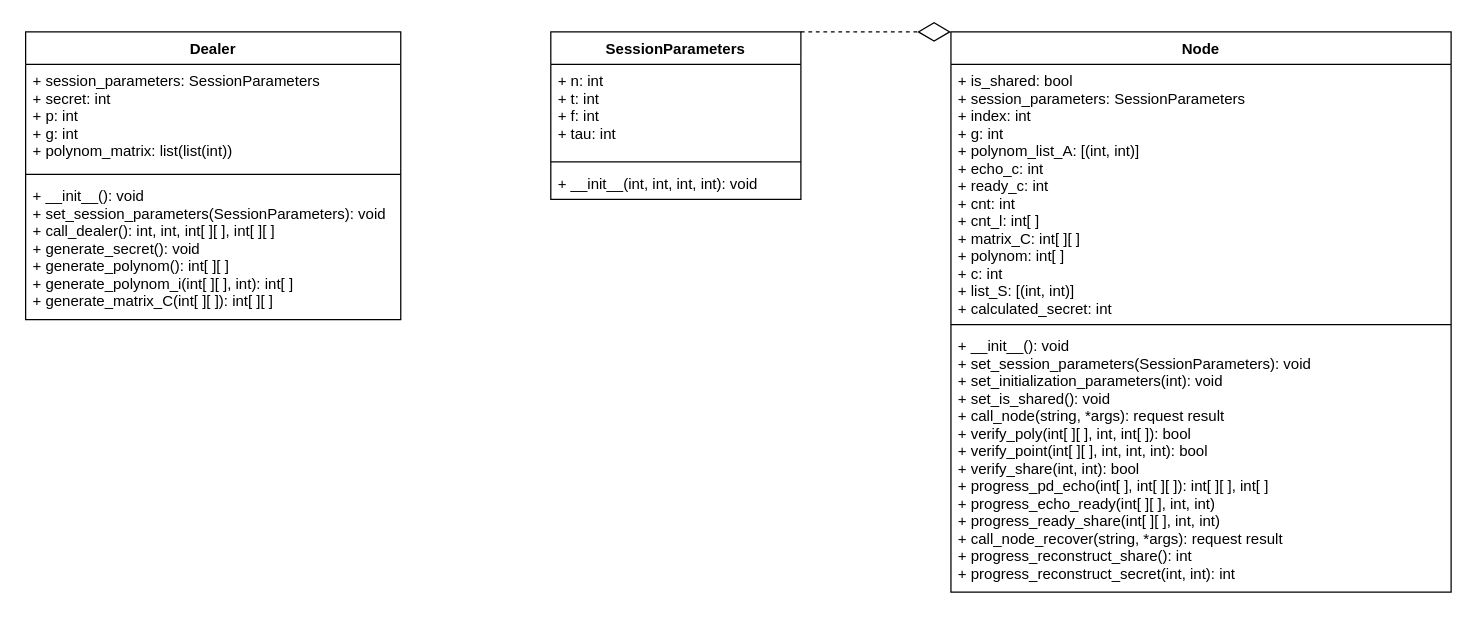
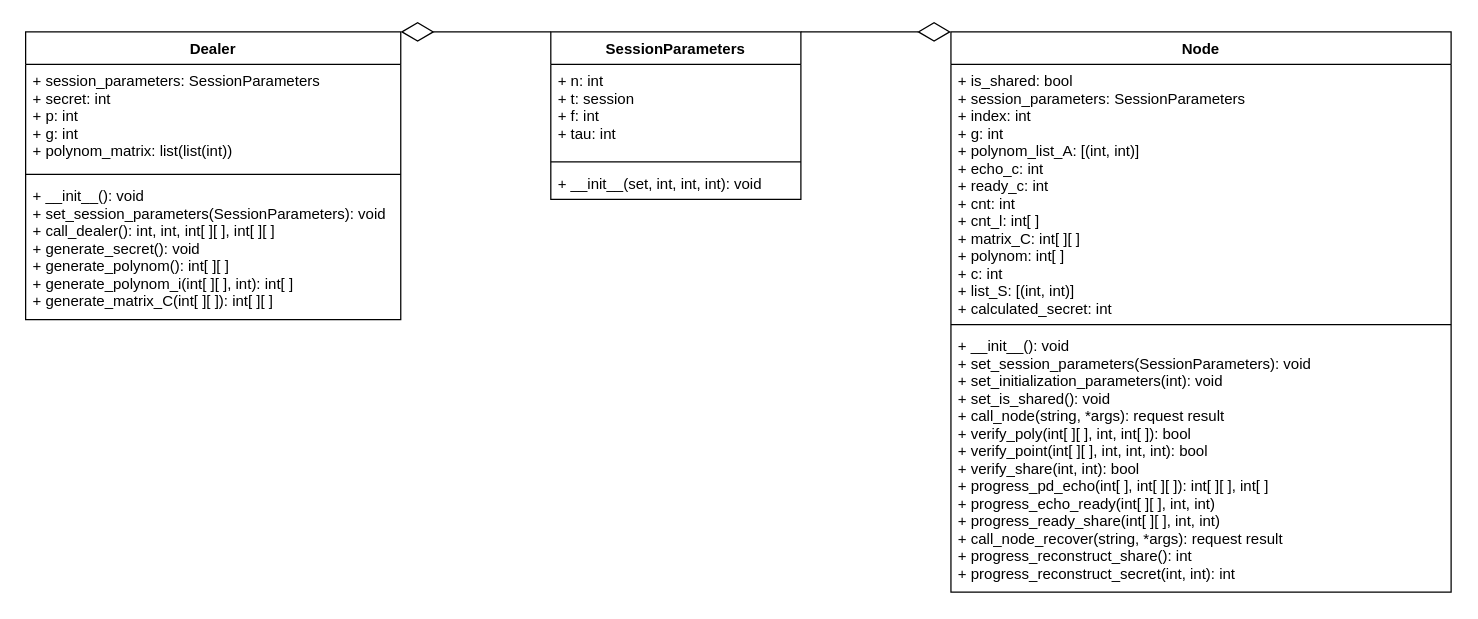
  <mxCell id="0" />
  <mxCell id="1" parent="0" />
  <mxCell id="2" value="Dealer" style="swimlane;fontStyle=1;align=center;verticalAlign=top;childLayout=stackLayout;horizontal=1;startSize=26;horizontalStack=0;resizeParent=1;resizeParentMax=0;resizeLast=0;collapsible=1;marginBottom=0;" vertex="1" parent="1"><mxGeometry x="20" y="20" width="300" height="230" as="geometry" /></mxCell>
  <mxCell id="3" value="+ session_parameters: SessionParameters&#10;+ secret: int&#10;+ p: int&#10;+ g: int&#10;+ polynom_matrix: list(list(int))" style="text;strokeColor=none;fillColor=none;align=left;verticalAlign=top;spacingLeft=4;spacingRight=4;overflow=hidden;rotatable=0;points=[[0,0.5],[1,0.5]];portConstraint=eastwest;" vertex="1" parent="2"><mxGeometry y="26" width="300" height="84" as="geometry" /></mxCell>
  <mxCell id="4" value="" style="line;strokeWidth=1;fillColor=none;align=left;verticalAlign=middle;spacingTop=-1;spacingLeft=3;spacingRight=3;rotatable=0;labelPosition=right;points=[];portConstraint=eastwest;" vertex="1" parent="2"><mxGeometry y="110" width="300" height="8" as="geometry" /></mxCell>
  <mxCell id="5" value="+ __init__(): void&#10;+ set_session_parameters(SessionParameters): void&#10;+ call_dealer(): int, int, int[ ][ ], int[ ][ ]&#10;+ generate_secret(): void&#10;+ generate_polynom(): int[ ][ ]&#10;+ generate_polynom_i(int[ ][ ], int): int[ ]&#10;+ generate_matrix_C(int[ ][ ]): int[ ][ ]" style="text;strokeColor=none;fillColor=none;align=left;verticalAlign=top;spacingLeft=4;spacingRight=4;overflow=hidden;rotatable=0;points=[[0,0.5],[1,0.5]];portConstraint=eastwest;" vertex="1" parent="2"><mxGeometry y="118" width="300" height="112" as="geometry" /></mxCell>
  <mxCell id="6" value="Node" style="swimlane;fontStyle=1;align=center;verticalAlign=top;childLayout=stackLayout;horizontal=1;startSize=26;horizontalStack=0;resizeParent=1;resizeParentMax=0;resizeLast=0;collapsible=1;marginBottom=0;" vertex="1" parent="1"><mxGeometry x="760" y="20" width="400" height="448" as="geometry" /></mxCell>
  <mxCell id="7" value="+ is_shared: bool&#10;+ session_parameters: SessionParameters&#10;+ index: int&#10;+ g: int&#10;+ polynom_list_A: [(int, int)]&#10;+ echo_c: int&#10;+ ready_c: int&#10;+ cnt: int&#10;+ cnt_l: int[ ]&#10;+ matrix_C: int[ ][ ]&#10;+ polynom: int[ ]&#10;+ c: int&#10;+ list_S: [(int, int)]&#10;+ calculated_secret: int" style="text;strokeColor=none;fillColor=none;align=left;verticalAlign=top;spacingLeft=4;spacingRight=4;overflow=hidden;rotatable=0;points=[[0,0.5],[1,0.5]];portConstraint=eastwest;" vertex="1" parent="6"><mxGeometry y="26" width="400" height="204" as="geometry" /></mxCell>
  <mxCell id="8" value="" style="line;strokeWidth=1;fillColor=none;align=left;verticalAlign=middle;spacingTop=-1;spacingLeft=3;spacingRight=3;rotatable=0;labelPosition=right;points=[];portConstraint=eastwest;" vertex="1" parent="6"><mxGeometry y="230" width="400" height="8" as="geometry" /></mxCell>
  <mxCell id="9" value="+ __init__(): void&#10;+ set_session_parameters(SessionParameters): void&#10;+ set_initialization_parameters(int): void&#10;+ set_is_shared(): void&#10;+ call_node(string, *args): request result&#10;+ verify_poly(int[ ][ ], int, int[ ]): bool&#10;+ verify_point(int[ ][ ], int, int, int): bool&#10;+ verify_share(int, int): bool&#10;+ progress_pd_echo(int[ ], int[ ][ ]): int[ ][ ], int[ ]&#10;+ progress_echo_ready(int[ ][ ], int, int)&#10;+ progress_ready_share(int[ ][ ], int, int)&#10;+ call_node_recover(string, *args): request result&#10;+ progress_reconstruct_share(): int&#10;+ progress_reconstruct_secret(int, int): int&#10;" style="text;strokeColor=none;fillColor=none;align=left;verticalAlign=top;spacingLeft=4;spacingRight=4;overflow=hidden;rotatable=0;points=[[0,0.5],[1,0.5]];portConstraint=eastwest;" vertex="1" parent="6"><mxGeometry y="238" width="400" height="210" as="geometry" /></mxCell>
  <mxCell id="10" value="SessionParameters" style="swimlane;fontStyle=1;align=center;verticalAlign=top;childLayout=stackLayout;horizontal=1;startSize=26;horizontalStack=0;resizeParent=1;resizeParentMax=0;resizeLast=0;collapsible=1;marginBottom=0;" vertex="1" parent="1"><mxGeometry x="440" y="20" width="200" height="134" as="geometry" /></mxCell>
- <mxCell id="11" value="+ n: int&#10;+ t: int&#10;+ f: int&#10;+ tau: int" style="text;strokeColor=none;fillColor=none;align=left;verticalAlign=top;spacingLeft=4;spacingRight=4;overflow=hidden;rotatable=0;points=[[0,0.5],[1,0.5]];portConstraint=eastwest;" vertex="1" parent="10"><mxGeometry y="26" width="200" height="74" as="geometry" /></mxCell>
+ <mxCell id="11" value="+ n: int&#10;+ t: session&#10;+ f: int&#10;+ tau: int" style="text;strokeColor=none;fillColor=none;align=left;verticalAlign=top;spacingLeft=4;spacingRight=4;overflow=hidden;rotatable=0;points=[[0,0.5],[1,0.5]];portConstraint=eastwest;" vertex="1" parent="10"><mxGeometry y="26" width="200" height="74" as="geometry" /></mxCell>
  <mxCell id="12" value="" style="line;strokeWidth=1;fillColor=none;align=left;verticalAlign=middle;spacingTop=-1;spacingLeft=3;spacingRight=3;rotatable=0;labelPosition=right;points=[];portConstraint=eastwest;" vertex="1" parent="10"><mxGeometry y="100" width="200" height="8" as="geometry" /></mxCell>
- <mxCell id="13" value="+ __init__(int, int, int, int): void" style="text;strokeColor=none;fillColor=none;align=left;verticalAlign=top;spacingLeft=4;spacingRight=4;overflow=hidden;rotatable=0;points=[[0,0.5],[1,0.5]];portConstraint=eastwest;" vertex="1" parent="10"><mxGeometry y="108" width="200" height="26" as="geometry" /></mxCell>
- <mxCell id="15" value="" style="endArrow=diamondThin;endFill=0;endSize=24;html=1;exitX=1;exitY=0;exitDx=0;exitDy=0;entryX=0;entryY=0;entryDx=0;entryDy=0;dashed=1;" edge="1" parent="1" source="10" target="6"><mxGeometry width="160" relative="1" as="geometry"><mxPoint x="650" y="-10" as="sourcePoint" /><mxPoint x="810" y="-10" as="targetPoint" /></mxGeometry></mxCell>
+ <mxCell id="13" value="+ __init__(set, int, int, int): void" style="text;strokeColor=none;fillColor=none;align=left;verticalAlign=top;spacingLeft=4;spacingRight=4;overflow=hidden;rotatable=0;points=[[0,0.5],[1,0.5]];portConstraint=eastwest;" vertex="1" parent="10"><mxGeometry y="108" width="200" height="26" as="geometry" /></mxCell>
+ <mxCell id="14" value="" style="endArrow=diamondThin;endFill=0;endSize=24;html=1;entryX=1;entryY=0;entryDx=0;entryDy=0;exitX=0;exitY=0;exitDx=0;exitDy=0;" edge="1" parent="1" source="10" target="2"><mxGeometry width="160" relative="1" as="geometry"><mxPoint x="770" y="-50" as="sourcePoint" /><mxPoint x="930" y="-50" as="targetPoint" /></mxGeometry></mxCell>
+ <mxCell id="15" value="" style="endArrow=diamondThin;endFill=0;endSize=24;html=1;exitX=1;exitY=0;exitDx=0;exitDy=0;entryX=0;entryY=0;entryDx=0;entryDy=0;" edge="1" parent="1" source="10" target="6"><mxGeometry width="160" relative="1" as="geometry"><mxPoint x="650" y="-10" as="sourcePoint" /><mxPoint x="810" y="-10" as="targetPoint" /></mxGeometry></mxCell>
